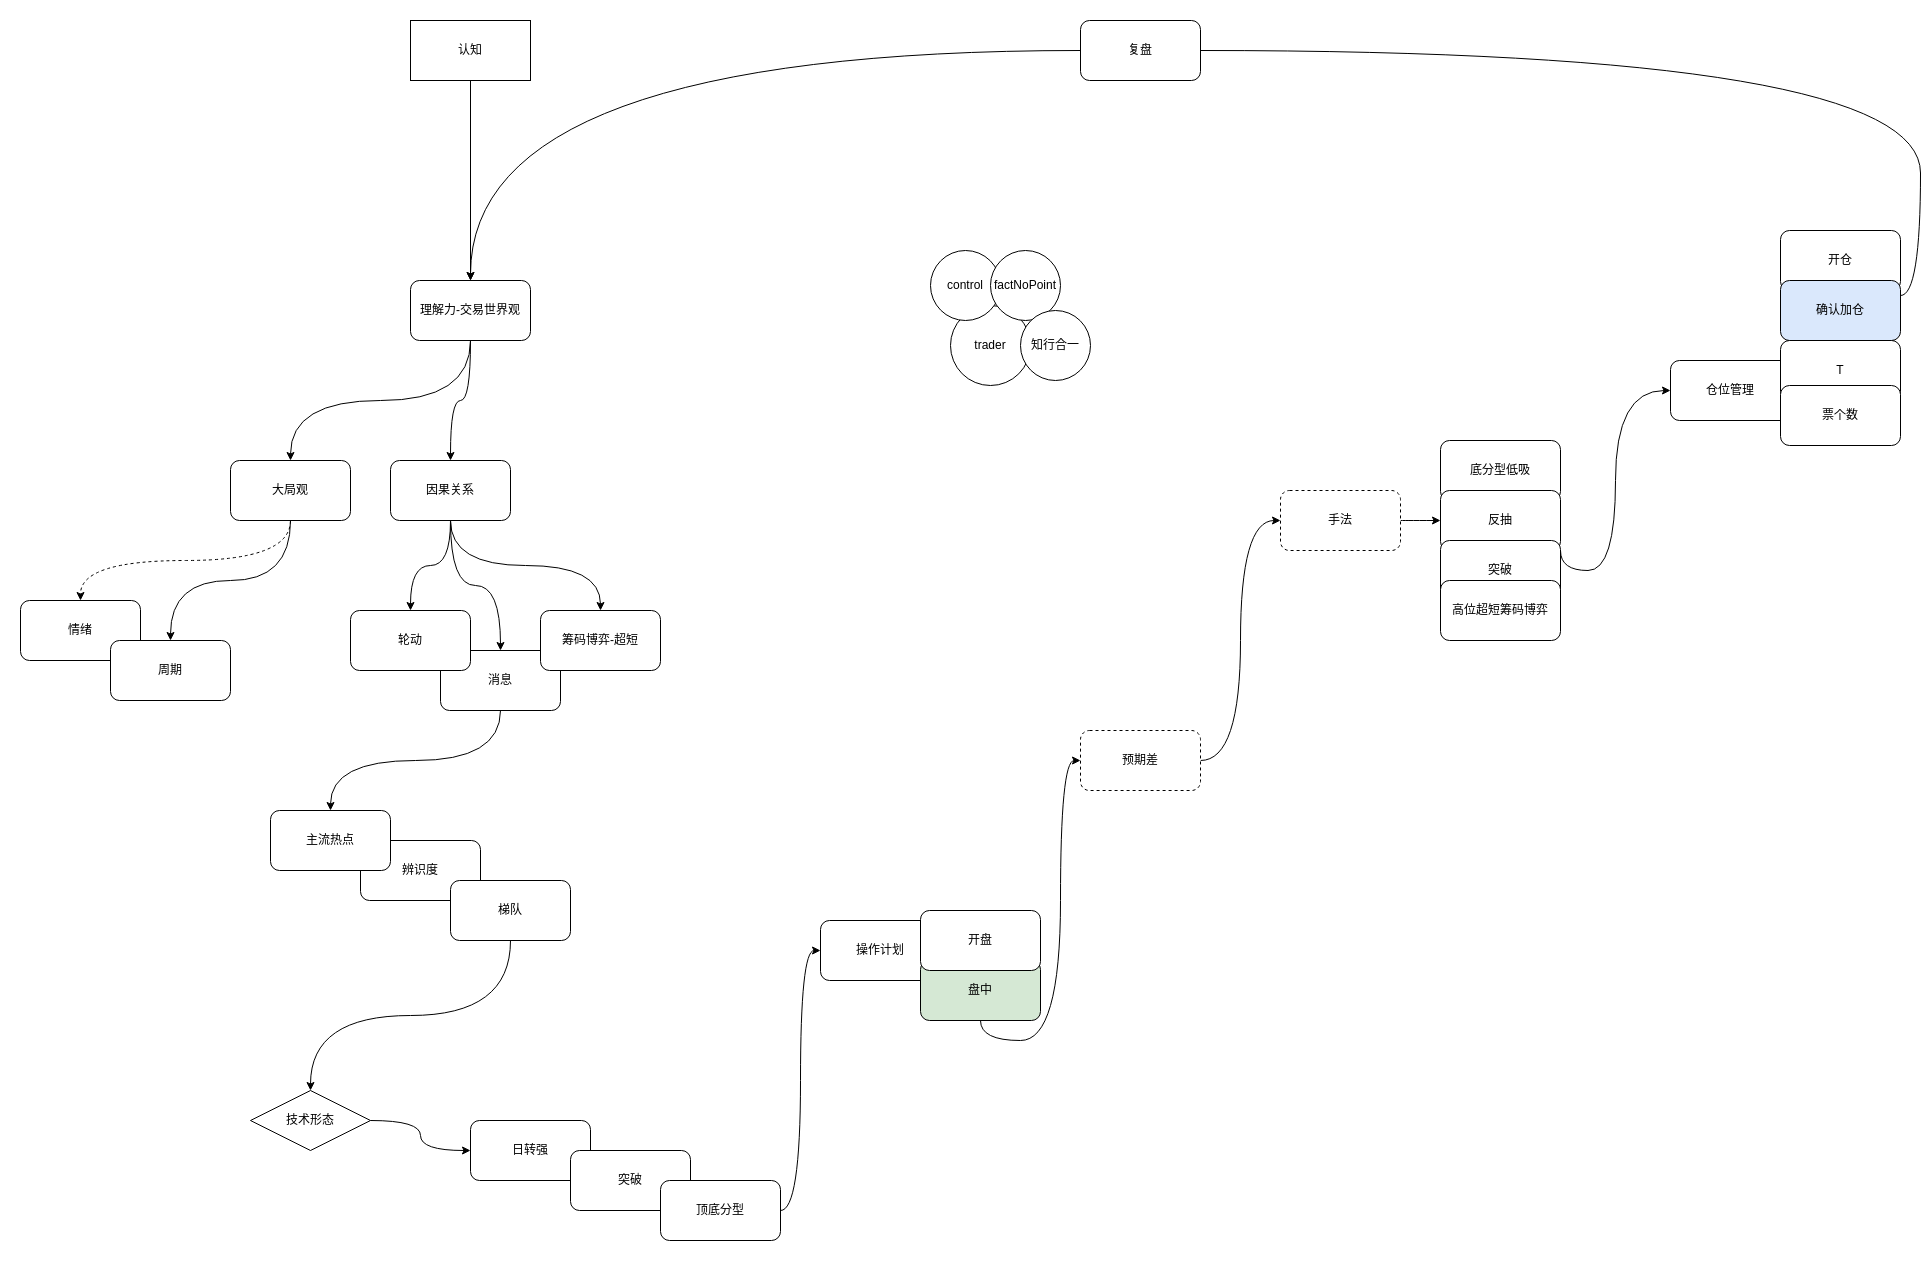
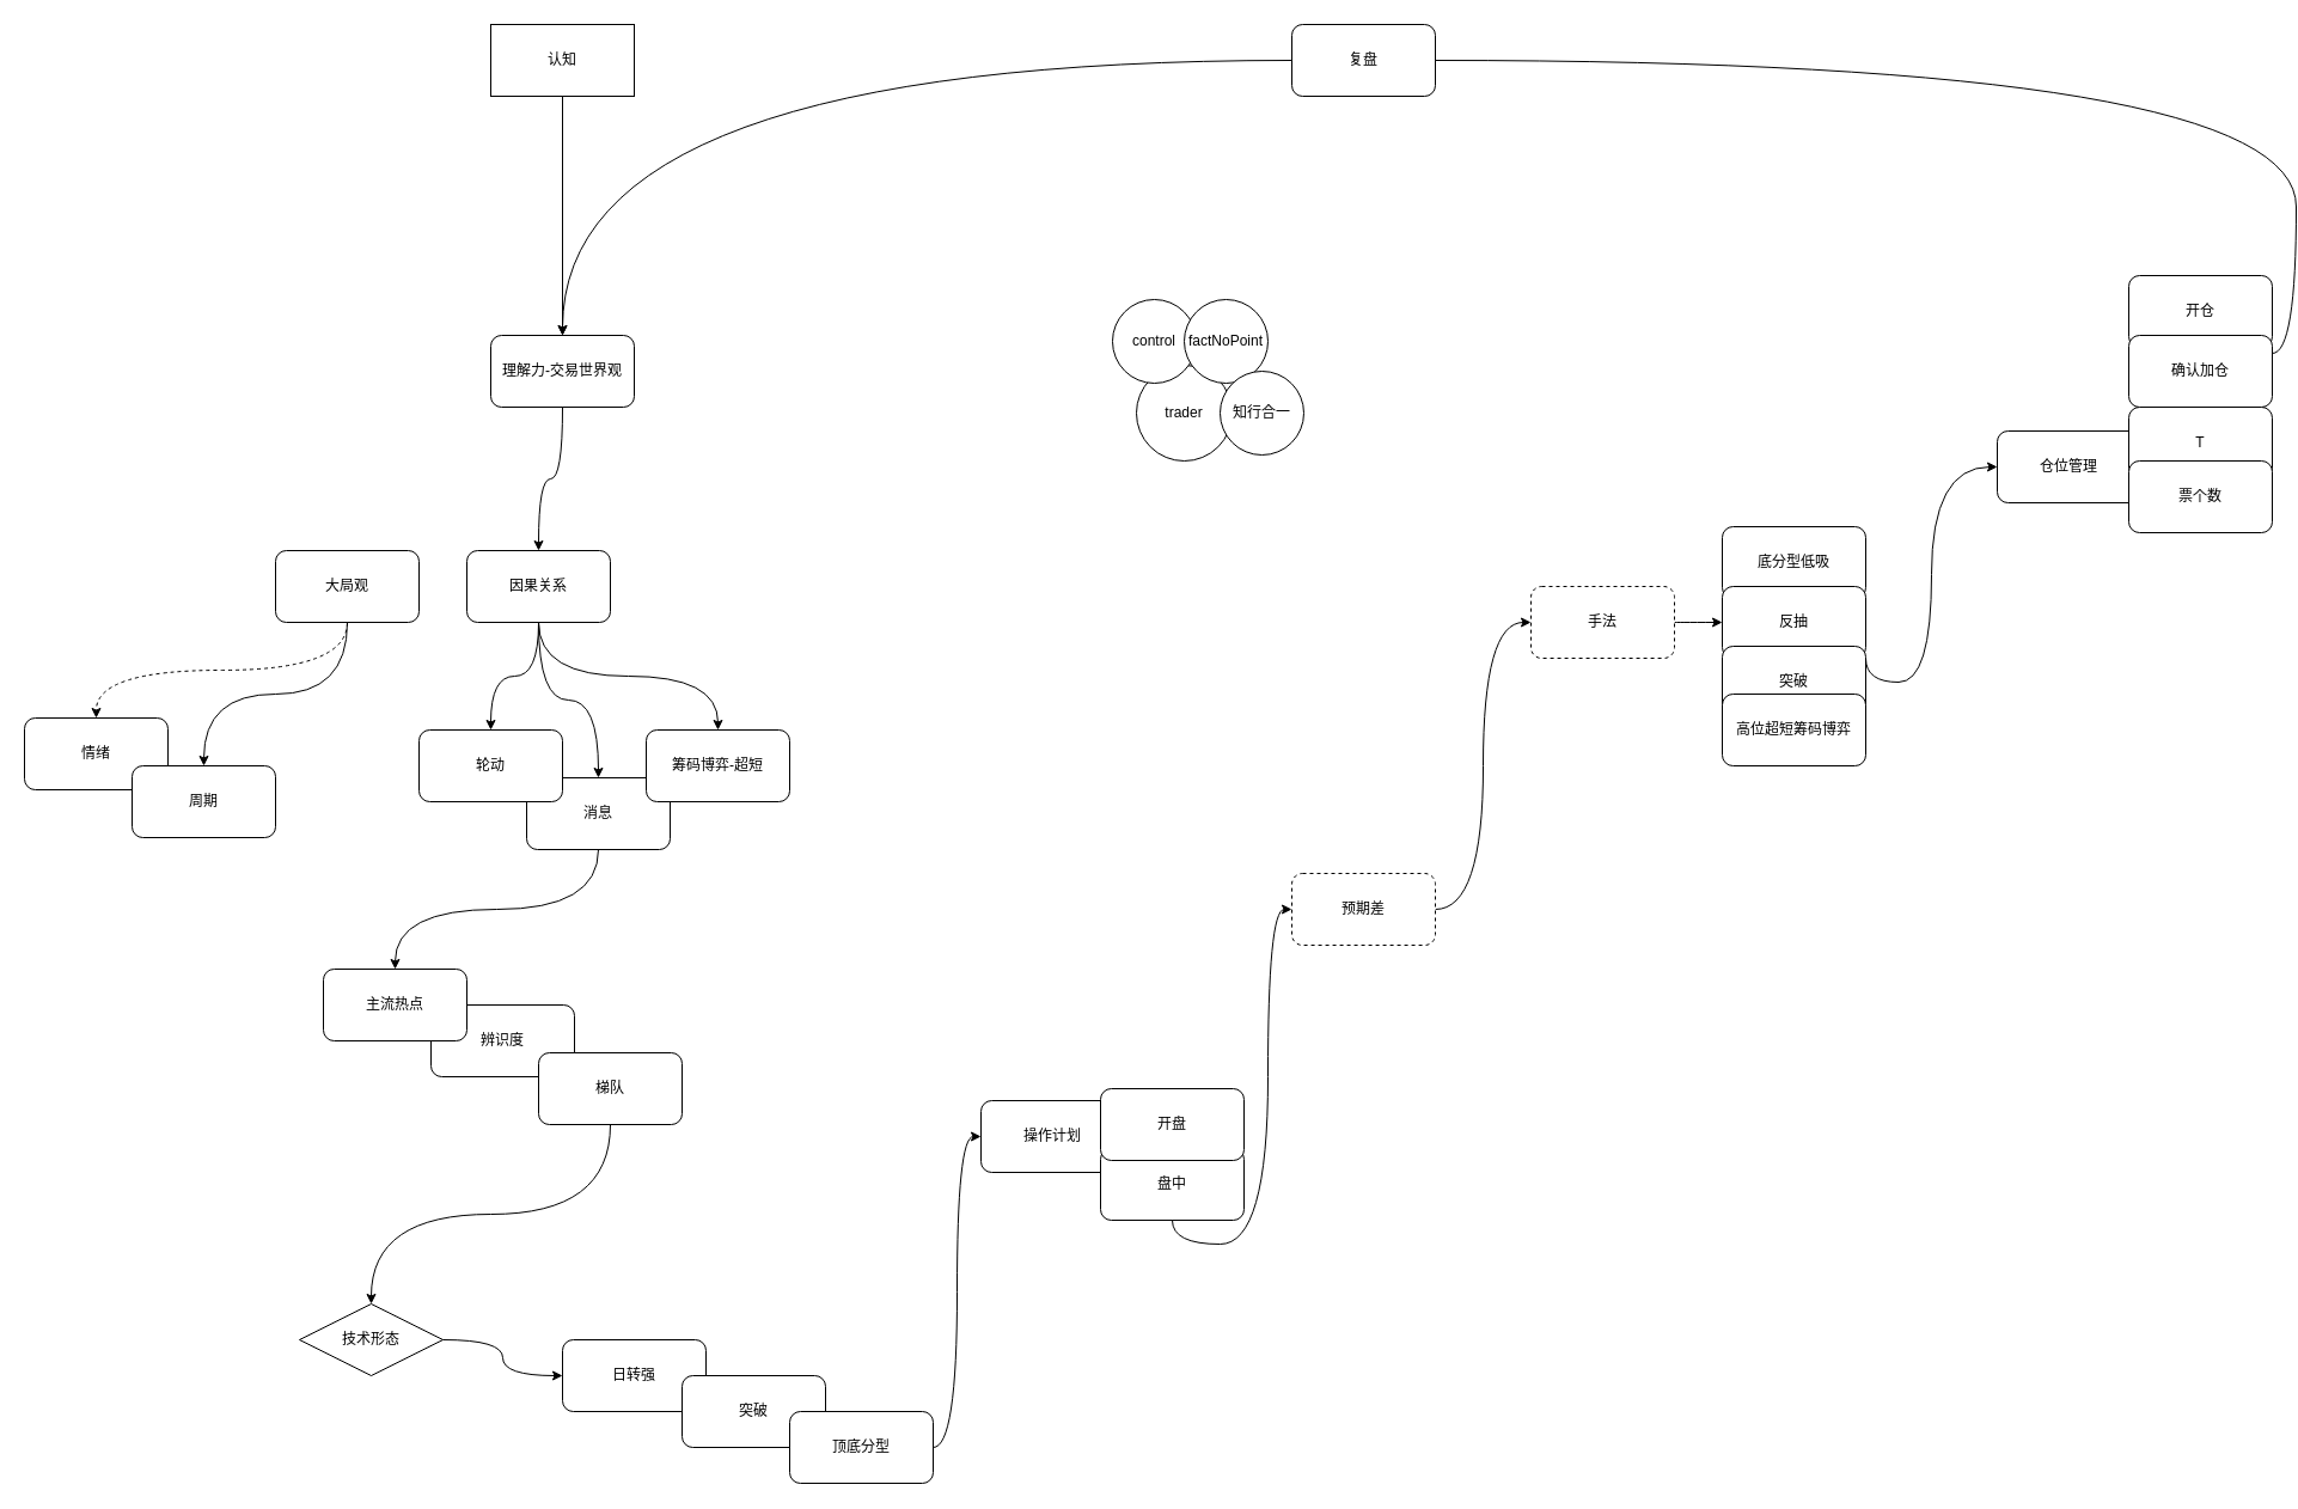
  <mxCell id="0" />
  <mxCell id="1" parent="0" />
  <mxCell id="2" style="edgeStyle=orthogonalEdgeStyle;rounded=0;orthogonalLoop=1;jettySize=auto;html=1;exitX=0.5;exitY=1;exitDx=0;exitDy=0;entryX=0.5;entryY=0;entryDx=0;entryDy=0;" edge="1" parent="1" source="3" target="6"><mxGeometry relative="1" as="geometry" /></mxCell>
  <mxCell id="3" value="认知" style="whiteSpace=wrap;html=1;rounded=0;" vertex="1" parent="1"><mxGeometry x="410" y="20" width="120" height="60" as="geometry" /></mxCell>
- <mxCell id="4" style="edgeStyle=orthogonalEdgeStyle;curved=1;rounded=0;orthogonalLoop=1;jettySize=auto;html=1;exitX=0.5;exitY=1;exitDx=0;exitDy=0;" edge="1" parent="1" source="6" target="9"><mxGeometry relative="1" as="geometry" /></mxCell>
  <mxCell id="5" style="edgeStyle=orthogonalEdgeStyle;curved=1;rounded=0;orthogonalLoop=1;jettySize=auto;html=1;exitX=0.5;exitY=1;exitDx=0;exitDy=0;" edge="1" parent="1" source="6" target="13"><mxGeometry relative="1" as="geometry" /></mxCell>
  <mxCell id="6" value="理解力-交易世界观" style="rounded=1;whiteSpace=wrap;html=1;" vertex="1" parent="1"><mxGeometry x="410" y="280" width="120" height="60" as="geometry" /></mxCell>
  <mxCell id="7" style="edgeStyle=orthogonalEdgeStyle;curved=1;rounded=0;orthogonalLoop=1;jettySize=auto;html=1;exitX=0.5;exitY=1;exitDx=0;exitDy=0;entryX=0.5;entryY=0;entryDx=0;entryDy=0;dashed=1;" edge="1" parent="1" source="9" target="21"><mxGeometry relative="1" as="geometry" /></mxCell>
  <mxCell id="8" style="edgeStyle=orthogonalEdgeStyle;curved=1;rounded=0;orthogonalLoop=1;jettySize=auto;html=1;exitX=0.5;exitY=1;exitDx=0;exitDy=0;" edge="1" parent="1" source="9" target="22"><mxGeometry relative="1" as="geometry" /></mxCell>
  <mxCell id="9" value="大局观" style="rounded=1;whiteSpace=wrap;html=1;" vertex="1" parent="1"><mxGeometry x="230" y="460" width="120" height="60" as="geometry" /></mxCell>
  <mxCell id="10" value="" style="edgeStyle=orthogonalEdgeStyle;curved=1;rounded=0;orthogonalLoop=1;jettySize=auto;html=1;" edge="1" parent="1" source="13" target="18"><mxGeometry relative="1" as="geometry" /></mxCell>
  <mxCell id="11" style="edgeStyle=orthogonalEdgeStyle;curved=1;rounded=0;orthogonalLoop=1;jettySize=auto;html=1;exitX=0.5;exitY=1;exitDx=0;exitDy=0;" edge="1" parent="1" source="13" target="17"><mxGeometry relative="1" as="geometry" /></mxCell>
  <mxCell id="12" style="edgeStyle=orthogonalEdgeStyle;curved=1;rounded=0;orthogonalLoop=1;jettySize=auto;html=1;exitX=0.5;exitY=1;exitDx=0;exitDy=0;entryX=0.5;entryY=0;entryDx=0;entryDy=0;" edge="1" parent="1" source="13" target="45"><mxGeometry relative="1" as="geometry" /></mxCell>
  <mxCell id="13" value="因果关系" style="rounded=1;whiteSpace=wrap;html=1;" vertex="1" parent="1"><mxGeometry x="390" y="460" width="120" height="60" as="geometry" /></mxCell>
  <mxCell id="14" style="edgeStyle=orthogonalEdgeStyle;curved=1;rounded=0;orthogonalLoop=1;jettySize=auto;html=1;exitX=1;exitY=0.5;exitDx=0;exitDy=0;" edge="1" parent="1" source="15" target="38"><mxGeometry relative="1" as="geometry" /></mxCell>
  <mxCell id="15" value="技术形态" style="rhombus;whiteSpace=wrap;html=1;" vertex="1" parent="1"><mxGeometry x="250" y="1090" width="120" height="60" as="geometry" /></mxCell>
  <mxCell id="16" style="edgeStyle=orthogonalEdgeStyle;curved=1;rounded=0;orthogonalLoop=1;jettySize=auto;html=1;exitX=0.5;exitY=1;exitDx=0;exitDy=0;entryX=0.5;entryY=0;entryDx=0;entryDy=0;" edge="1" parent="1" source="17" target="24"><mxGeometry relative="1" as="geometry" /></mxCell>
  <mxCell id="17" value="消息" style="rounded=1;whiteSpace=wrap;html=1;" vertex="1" parent="1"><mxGeometry x="440" y="650" width="120" height="60" as="geometry" /></mxCell>
  <mxCell id="18" value="轮动" style="rounded=1;whiteSpace=wrap;html=1;" vertex="1" parent="1"><mxGeometry x="350" y="610" width="120" height="60" as="geometry" /></mxCell>
  <mxCell id="19" style="edgeStyle=orthogonalEdgeStyle;curved=1;rounded=0;orthogonalLoop=1;jettySize=auto;html=1;exitX=1;exitY=0.5;exitDx=0;exitDy=0;entryX=0;entryY=0.5;entryDx=0;entryDy=0;" edge="1" parent="1" source="20" target="29"><mxGeometry relative="1" as="geometry" /></mxCell>
  <mxCell id="20" value="手法" style="rounded=1;whiteSpace=wrap;html=1;dashed=1;" vertex="1" parent="1"><mxGeometry x="1280" y="490" width="120" height="60" as="geometry" /></mxCell>
  <mxCell id="21" value="情绪" style="rounded=1;whiteSpace=wrap;html=1;" vertex="1" parent="1"><mxGeometry x="20" y="600" width="120" height="60" as="geometry" /></mxCell>
  <mxCell id="22" value="周期" style="rounded=1;whiteSpace=wrap;html=1;" vertex="1" parent="1"><mxGeometry x="110" y="640" width="120" height="60" as="geometry" /></mxCell>
  <mxCell id="23" value="辨识度" style="rounded=1;whiteSpace=wrap;html=1;" vertex="1" parent="1"><mxGeometry x="360" y="840" width="120" height="60" as="geometry" /></mxCell>
  <mxCell id="24" value="主流热点" style="rounded=1;whiteSpace=wrap;html=1;" vertex="1" parent="1"><mxGeometry x="270" y="810" width="120" height="60" as="geometry" /></mxCell>
  <mxCell id="25" style="edgeStyle=orthogonalEdgeStyle;curved=1;rounded=0;orthogonalLoop=1;jettySize=auto;html=1;exitX=0.5;exitY=1;exitDx=0;exitDy=0;entryX=0.5;entryY=0;entryDx=0;entryDy=0;" edge="1" parent="1" source="26" target="15"><mxGeometry relative="1" as="geometry" /></mxCell>
  <mxCell id="26" value="梯队" style="rounded=1;whiteSpace=wrap;html=1;" vertex="1" parent="1"><mxGeometry x="450" y="880" width="120" height="60" as="geometry" /></mxCell>
  <mxCell id="27" value="底分型低吸" style="rounded=1;whiteSpace=wrap;html=1;" vertex="1" parent="1"><mxGeometry x="1440" y="440" width="120" height="60" as="geometry" /></mxCell>
  <mxCell id="28" style="edgeStyle=orthogonalEdgeStyle;curved=1;rounded=0;orthogonalLoop=1;jettySize=auto;html=1;exitX=1;exitY=1;exitDx=0;exitDy=0;entryX=0;entryY=0.5;entryDx=0;entryDy=0;" edge="1" parent="1" source="29" target="32"><mxGeometry relative="1" as="geometry" /></mxCell>
  <mxCell id="29" value="反抽" style="rounded=1;whiteSpace=wrap;html=1;" vertex="1" parent="1"><mxGeometry x="1440" y="490" width="120" height="60" as="geometry" /></mxCell>
  <mxCell id="30" value="突破" style="rounded=1;whiteSpace=wrap;html=1;" vertex="1" parent="1"><mxGeometry x="1440" y="540" width="120" height="60" as="geometry" /></mxCell>
  <mxCell id="31" value="高位超短筹码博弈" style="rounded=1;whiteSpace=wrap;html=1;" vertex="1" parent="1"><mxGeometry x="1440" y="580" width="120" height="60" as="geometry" /></mxCell>
  <mxCell id="32" value="仓位管理" style="rounded=1;whiteSpace=wrap;html=1;" vertex="1" parent="1"><mxGeometry x="1670" y="360" width="120" height="60" as="geometry" /></mxCell>
  <mxCell id="33" value="操作计划" style="rounded=1;whiteSpace=wrap;html=1;" vertex="1" parent="1"><mxGeometry x="820" y="920" width="120" height="60" as="geometry" /></mxCell>
  <mxCell id="34" style="edgeStyle=orthogonalEdgeStyle;curved=1;rounded=0;orthogonalLoop=1;jettySize=auto;html=1;exitX=0.5;exitY=1;exitDx=0;exitDy=0;entryX=0;entryY=0.5;entryDx=0;entryDy=0;" edge="1" parent="1" source="35" target="37"><mxGeometry relative="1" as="geometry" /></mxCell>
- <mxCell id="35" value="盘中" style="rounded=1;whiteSpace=wrap;html=1;fillColor=#d5e8d4;" vertex="1" parent="1"><mxGeometry x="920" y="960" width="120" height="60" as="geometry" /></mxCell>
+ <mxCell id="35" value="盘中" style="rounded=1;whiteSpace=wrap;html=1;" vertex="1" parent="1"><mxGeometry x="920" y="960" width="120" height="60" as="geometry" /></mxCell>
  <mxCell id="36" style="edgeStyle=orthogonalEdgeStyle;curved=1;rounded=0;orthogonalLoop=1;jettySize=auto;html=1;exitX=1;exitY=0.5;exitDx=0;exitDy=0;entryX=0;entryY=0.5;entryDx=0;entryDy=0;" edge="1" parent="1" source="37" target="20"><mxGeometry relative="1" as="geometry" /></mxCell>
  <mxCell id="37" value="预期差" style="rounded=1;whiteSpace=wrap;html=1;dashed=1;" vertex="1" parent="1"><mxGeometry x="1080" y="730" width="120" height="60" as="geometry" /></mxCell>
  <mxCell id="38" value="日转强" style="rounded=1;whiteSpace=wrap;html=1;" vertex="1" parent="1"><mxGeometry x="470" y="1120" width="120" height="60" as="geometry" /></mxCell>
  <mxCell id="39" value="突破" style="rounded=1;whiteSpace=wrap;html=1;" vertex="1" parent="1"><mxGeometry x="570" y="1150" width="120" height="60" as="geometry" /></mxCell>
  <mxCell id="40" style="edgeStyle=orthogonalEdgeStyle;curved=1;rounded=0;orthogonalLoop=1;jettySize=auto;html=1;exitX=1;exitY=0.5;exitDx=0;exitDy=0;entryX=0;entryY=0.5;entryDx=0;entryDy=0;" edge="1" parent="1" source="41" target="33"><mxGeometry relative="1" as="geometry" /></mxCell>
  <mxCell id="41" value="顶底分型" style="rounded=1;whiteSpace=wrap;html=1;" vertex="1" parent="1"><mxGeometry x="660" y="1180" width="120" height="60" as="geometry" /></mxCell>
  <mxCell id="42" value="T" style="rounded=1;whiteSpace=wrap;html=1;" vertex="1" parent="1"><mxGeometry x="1780" y="340" width="120" height="60" as="geometry" /></mxCell>
  <mxCell id="43" value="开仓" style="rounded=1;whiteSpace=wrap;html=1;" vertex="1" parent="1"><mxGeometry x="1780" y="230" width="120" height="60" as="geometry" /></mxCell>
- <mxCell id="44" value="确认加仓" style="rounded=1;whiteSpace=wrap;html=1;fillColor=#dae8fc;" vertex="1" parent="1"><mxGeometry x="1780" y="280" width="120" height="60" as="geometry" /></mxCell>
+ <mxCell id="44" value="确认加仓" style="rounded=1;whiteSpace=wrap;html=1;" vertex="1" parent="1"><mxGeometry x="1780" y="280" width="120" height="60" as="geometry" /></mxCell>
  <mxCell id="45" value="筹码博弈-超短" style="rounded=1;whiteSpace=wrap;html=1;" vertex="1" parent="1"><mxGeometry x="540" y="610" width="120" height="60" as="geometry" /></mxCell>
  <mxCell id="46" value="票个数" style="rounded=1;whiteSpace=wrap;html=1;" vertex="1" parent="1"><mxGeometry x="1780" y="385" width="120" height="60" as="geometry" /></mxCell>
  <mxCell id="47" style="edgeStyle=orthogonalEdgeStyle;curved=1;rounded=0;orthogonalLoop=1;jettySize=auto;html=1;exitX=0;exitY=0.5;exitDx=0;exitDy=0;" edge="1" parent="1" source="48" target="6"><mxGeometry relative="1" as="geometry" /></mxCell>
  <mxCell id="48" value="复盘" style="rounded=1;whiteSpace=wrap;html=1;" vertex="1" parent="1"><mxGeometry x="1080" y="20" width="120" height="60" as="geometry" /></mxCell>
  <mxCell id="49" value="" style="edgeStyle=orthogonalEdgeStyle;curved=1;rounded=0;orthogonalLoop=1;jettySize=auto;html=1;exitX=1;exitY=0.25;exitDx=0;exitDy=0;entryX=1;entryY=0.5;entryDx=0;entryDy=0;endArrow=none;" edge="1" parent="1" source="44" target="48"><mxGeometry relative="1" as="geometry"><mxPoint x="1900" y="295" as="sourcePoint" /><mxPoint x="540" y="20" as="targetPoint" /></mxGeometry></mxCell>
  <mxCell id="50" value="trader" style="ellipse;whiteSpace=wrap;html=1;aspect=fixed;" vertex="1" parent="1"><mxGeometry x="950" y="305" width="80" height="80" as="geometry" /></mxCell>
  <mxCell id="51" value="control" style="ellipse;whiteSpace=wrap;html=1;aspect=fixed;" vertex="1" parent="1"><mxGeometry x="930" y="250" width="70" height="70" as="geometry" /></mxCell>
  <mxCell id="52" value="factNoPoint" style="ellipse;whiteSpace=wrap;html=1;aspect=fixed;" vertex="1" parent="1"><mxGeometry x="990" y="250" width="70" height="70" as="geometry" /></mxCell>
  <mxCell id="53" value="知行合一" style="ellipse;whiteSpace=wrap;html=1;aspect=fixed;" vertex="1" parent="1"><mxGeometry x="1020" y="310" width="70" height="70" as="geometry" /></mxCell>
  <mxCell id="54" value="开盘" style="rounded=1;whiteSpace=wrap;html=1;" vertex="1" parent="1"><mxGeometry x="920" y="910" width="120" height="60" as="geometry" /></mxCell>
